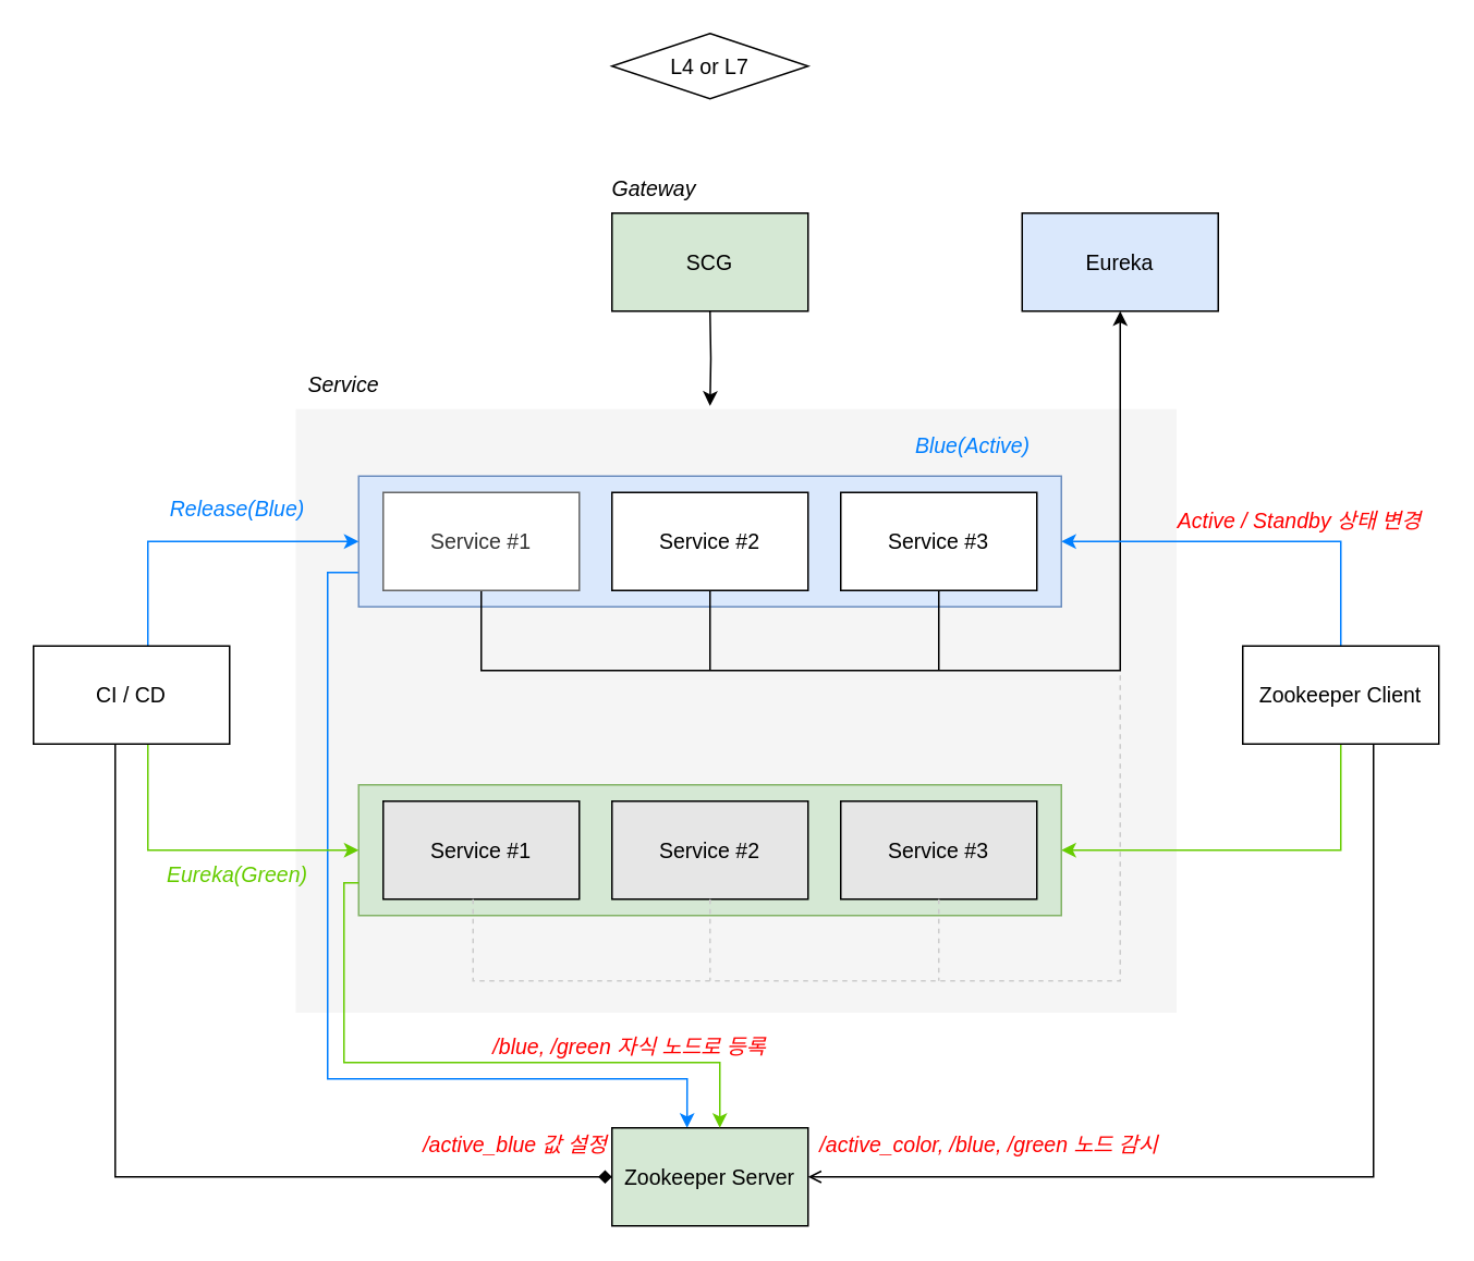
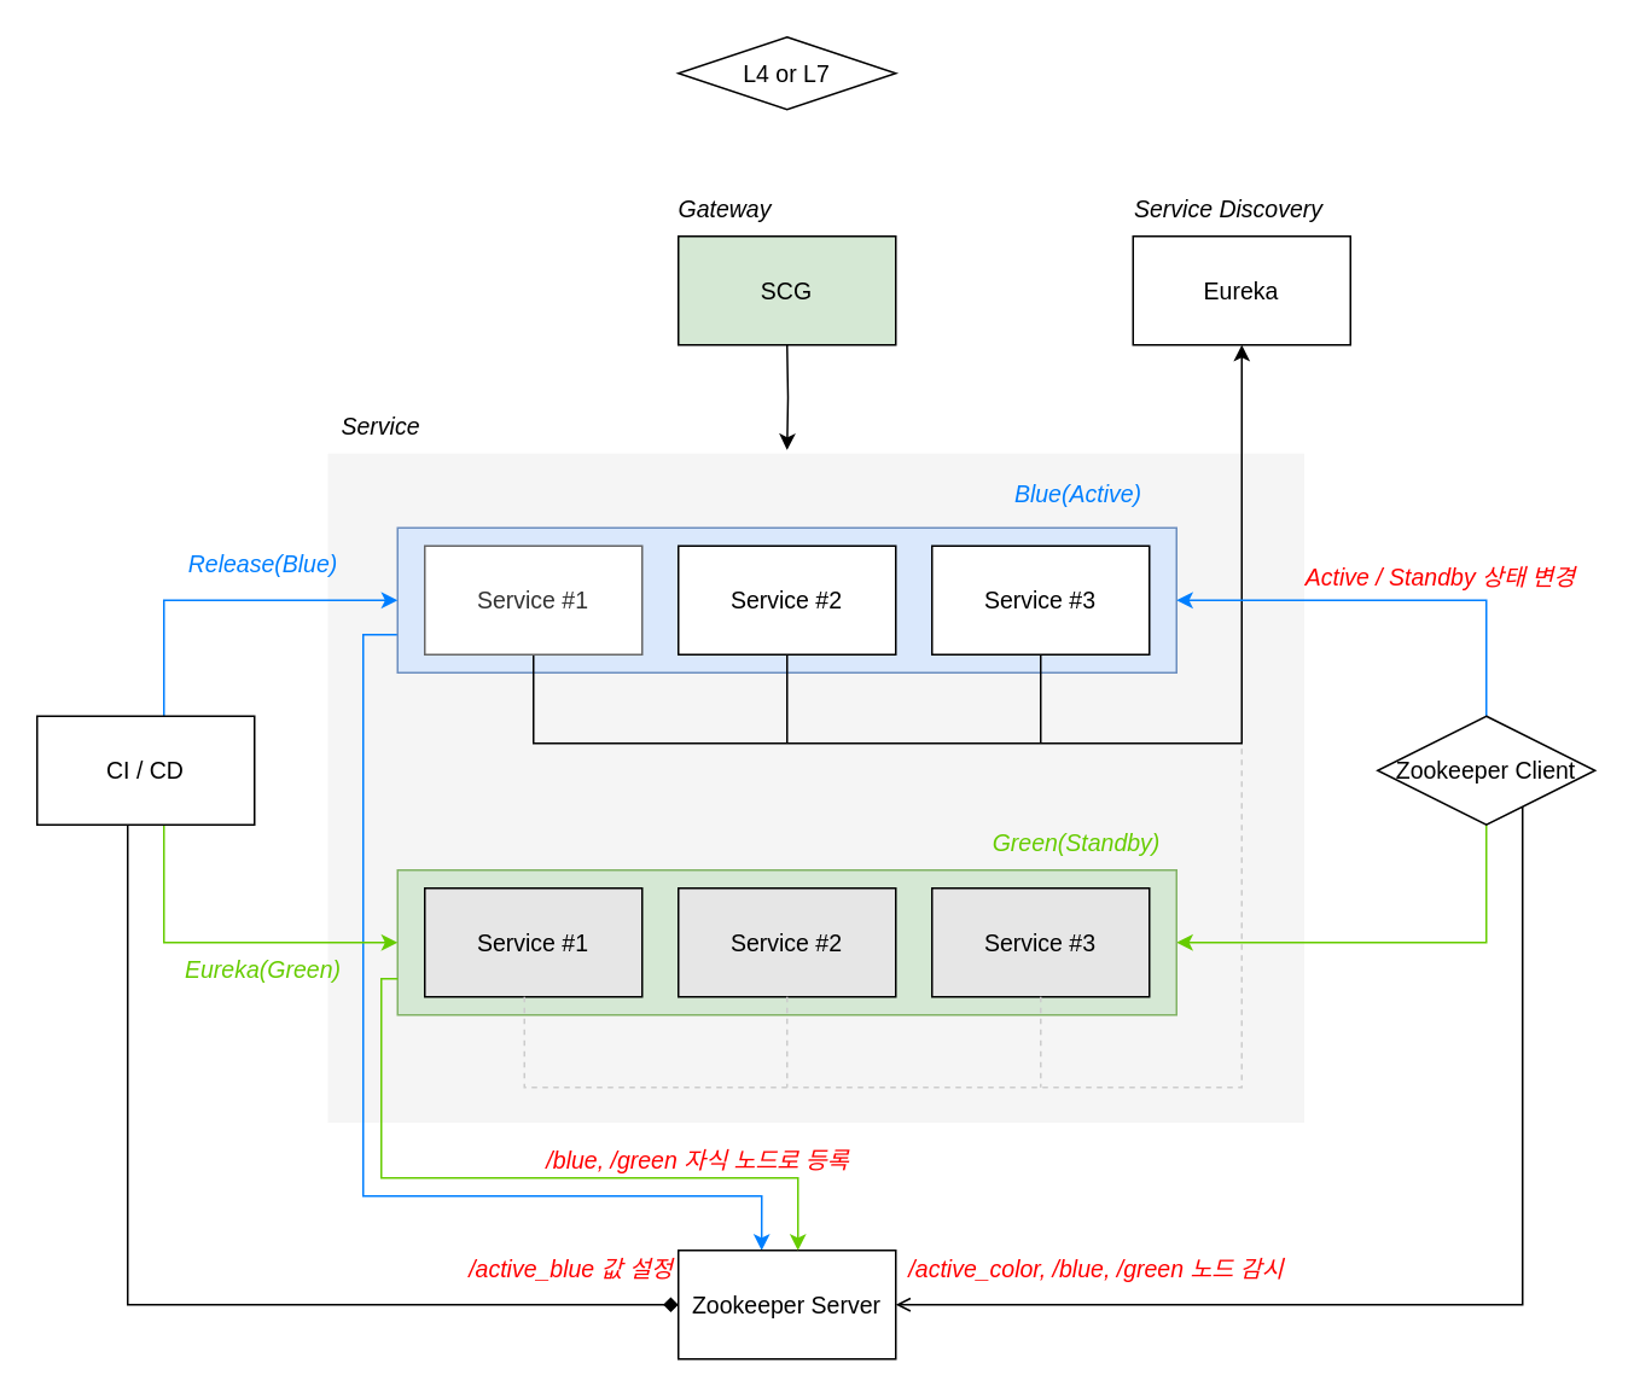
  <mxCell id="0" />
  <mxCell id="1" parent="0" />
  <mxCell id="2" value="" style="rounded=0;whiteSpace=wrap;html=1;fillColor=#f5f5f5;fontColor=#333333;strokeColor=#FFFFFF;fontStyle=0;fontSize=13;" parent="1" vertex="1"><mxGeometry x="180" y="249.5" width="540" height="370.5" as="geometry" /></mxCell>
+ <mxCell id="3" value="Green(Standby)" style="text;html=1;strokeColor=none;fillColor=none;align=center;verticalAlign=middle;whiteSpace=wrap;rounded=0;fontStyle=2;fontColor=#66CC00;fontSize=13;" parent="1" vertex="1"><mxGeometry x="539" y="450" width="110" height="30" as="geometry" /></mxCell>
  <mxCell id="4" value="" style="edgeStyle=orthogonalEdgeStyle;rounded=0;orthogonalLoop=1;jettySize=auto;html=1;fontSize=13;startArrow=none;startFill=0;endArrow=classic;endFill=1;strokeColor=#007FFF;entryX=0.383;entryY=0;entryDx=0;entryDy=0;entryPerimeter=0;fontStyle=0" parent="1" source="5" target="41" edge="1"><mxGeometry relative="1" as="geometry"><Array as="points"><mxPoint x="200" y="350" /><mxPoint x="200" y="660" /><mxPoint x="420" y="660" /></Array></mxGeometry></mxCell>
  <mxCell id="5" value="" style="rounded=0;whiteSpace=wrap;html=1;fillColor=#dae8fc;strokeColor=#6c8ebf;fontStyle=0;fontSize=13;" parent="1" vertex="1"><mxGeometry x="219" y="291" width="430" height="80" as="geometry" /></mxCell>
  <mxCell id="6" value="" style="edgeStyle=orthogonalEdgeStyle;rounded=0;orthogonalLoop=1;jettySize=auto;html=1;startArrow=none;startFill=0;endArrow=classic;endFill=1;entryX=0.5;entryY=1;entryDx=0;entryDy=0;fontStyle=0;fontSize=13;" parent="1" source="7" target="33" edge="1"><mxGeometry relative="1" as="geometry"><Array as="points"><mxPoint x="294" y="410" /><mxPoint x="685" y="410" /></Array></mxGeometry></mxCell>
  <mxCell id="7" value="Service #1" style="rounded=0;whiteSpace=wrap;html=1;fillColor=#FFFFFF;fontColor=#333333;strokeColor=#666666;fontStyle=0;fontSize=13;" parent="1" vertex="1"><mxGeometry x="234" y="301" width="120" height="60" as="geometry" /></mxCell>
  <mxCell id="8" value="" style="edgeStyle=orthogonalEdgeStyle;rounded=0;orthogonalLoop=1;jettySize=auto;html=1;startArrow=classic;startFill=1;endArrow=none;endFill=0;fontStyle=0;fontSize=13;" parent="1" target="30" edge="1"><mxGeometry relative="1" as="geometry"><mxPoint x="434" y="248" as="sourcePoint" /></mxGeometry></mxCell>
  <mxCell id="9" value="" style="edgeStyle=orthogonalEdgeStyle;rounded=0;orthogonalLoop=1;jettySize=auto;html=1;startArrow=none;startFill=0;endArrow=none;endFill=0;fontStyle=0;fontSize=13;" parent="1" source="10" edge="1"><mxGeometry relative="1" as="geometry"><mxPoint x="434" y="410" as="targetPoint" /></mxGeometry></mxCell>
  <mxCell id="10" value="Service #2" style="rounded=0;whiteSpace=wrap;html=1;fontStyle=0;fontSize=13;" parent="1" vertex="1"><mxGeometry x="374" y="301" width="120" height="60" as="geometry" /></mxCell>
  <mxCell id="11" value="" style="edgeStyle=orthogonalEdgeStyle;rounded=0;orthogonalLoop=1;jettySize=auto;html=1;startArrow=none;startFill=0;endArrow=none;endFill=0;fontStyle=0;fontSize=13;" parent="1" source="12" edge="1"><mxGeometry relative="1" as="geometry"><mxPoint x="574" y="410" as="targetPoint" /></mxGeometry></mxCell>
  <mxCell id="12" value="Service #3" style="rounded=0;whiteSpace=wrap;html=1;fontStyle=0;fontSize=13;" parent="1" vertex="1"><mxGeometry x="514" y="301" width="120" height="60" as="geometry" /></mxCell>
  <mxCell id="13" value="" style="edgeStyle=orthogonalEdgeStyle;rounded=0;orthogonalLoop=1;jettySize=auto;html=1;dashed=1;startArrow=none;startFill=0;endArrow=none;endFill=0;dashPattern=1 2;strokeColor=#666666;fontStyle=0;fontSize=13;" parent="1" source="23" edge="1"><mxGeometry relative="1" as="geometry"><mxPoint x="434" y="501" as="targetPoint" /><Array as="points"><mxPoint x="434" y="501" /></Array></mxGeometry></mxCell>
  <mxCell id="14" value="" style="edgeStyle=orthogonalEdgeStyle;rounded=0;orthogonalLoop=1;jettySize=auto;html=1;dashed=1;startArrow=none;startFill=0;endArrow=none;endFill=0;dashPattern=1 2;strokeColor=#666666;fontStyle=0;fontSize=13;" parent="1" source="24" edge="1"><mxGeometry relative="1" as="geometry"><mxPoint x="574" y="501" as="targetPoint" /><Array as="points"><mxPoint x="574" y="491" /><mxPoint x="574" y="491" /></Array></mxGeometry></mxCell>
  <mxCell id="15" value="Blue(Active)" style="text;html=1;strokeColor=none;fillColor=none;align=center;verticalAlign=middle;whiteSpace=wrap;rounded=0;fontStyle=2;fontColor=#007FFF;fontSize=13;" parent="1" vertex="1"><mxGeometry x="540" y="252" width="110" height="39" as="geometry" /></mxCell>
  <mxCell id="16" value="" style="edgeStyle=orthogonalEdgeStyle;rounded=0;orthogonalLoop=1;jettySize=auto;html=1;fontSize=13;startArrow=none;startFill=0;endArrow=classic;endFill=1;strokeColor=#66CC00;entryX=1;entryY=0.5;entryDx=0;entryDy=0;fontStyle=0" parent="1" source="19" target="21" edge="1"><mxGeometry relative="1" as="geometry"><Array as="points"><mxPoint x="820" y="520" /></Array></mxGeometry></mxCell>
  <mxCell id="17" value="" style="edgeStyle=orthogonalEdgeStyle;rounded=0;orthogonalLoop=1;jettySize=auto;html=1;fontSize=13;startArrow=none;startFill=0;endArrow=classic;endFill=1;strokeColor=#007FFF;entryX=1;entryY=0.5;entryDx=0;entryDy=0;fontStyle=0" parent="1" source="19" target="5" edge="1"><mxGeometry relative="1" as="geometry"><Array as="points"><mxPoint x="820" y="331" /></Array></mxGeometry></mxCell>
  <mxCell id="18" value="" style="edgeStyle=orthogonalEdgeStyle;rounded=0;orthogonalLoop=1;jettySize=auto;html=1;fontSize=13;startArrow=none;startFill=0;endArrow=open;endFill=1;strokeColor=#000000;entryX=1;entryY=0.5;entryDx=0;entryDy=0;fontStyle=0;" parent="1" source="19" target="41" edge="1"><mxGeometry relative="1" as="geometry"><mxPoint x="990" y="425" as="targetPoint" /><Array as="points"><mxPoint x="840" y="720" /></Array></mxGeometry></mxCell>
- <mxCell id="19" value="Zookeeper Client" style="rounded=0;whiteSpace=wrap;html=1;fontColor=#000000;fontStyle=0;fontSize=13;" parent="1" vertex="1"><mxGeometry x="760" y="395" width="120" height="60" as="geometry" /></mxCell>
+ <mxCell id="19" value="Zookeeper Client" style="rhombus;whiteSpace=wrap;html=1;fontColor=#000000;fontStyle=0;fontSize=13;" parent="1" vertex="1"><mxGeometry x="760" y="395" width="120" height="60" as="geometry" /></mxCell>
  <mxCell id="20" value="" style="group;fontStyle=0;fontSize=13;" parent="1" vertex="1" connectable="0"><mxGeometry x="219" y="480" width="430" height="90" as="geometry" /></mxCell>
  <mxCell id="21" value="" style="rounded=0;whiteSpace=wrap;html=1;fillColor=#d5e8d4;strokeColor=#82b366;fontStyle=0;fontSize=13;" parent="20" vertex="1"><mxGeometry width="430" height="80" as="geometry" /></mxCell>
  <mxCell id="22" value="Service #1" style="rounded=0;whiteSpace=wrap;html=1;fontStyle=0;fontSize=13;fillColor=#E6E6E6;" parent="20" vertex="1"><mxGeometry x="15" y="10" width="120" height="60" as="geometry" /></mxCell>
  <mxCell id="23" value="Service #2" style="rounded=0;whiteSpace=wrap;html=1;fillColor=#E6E6E6;fontStyle=0;fontSize=13;" parent="20" vertex="1"><mxGeometry x="155" y="10" width="120" height="60" as="geometry" /></mxCell>
  <mxCell id="24" value="Service #3" style="rounded=0;whiteSpace=wrap;html=1;fillColor=#E6E6E6;fontStyle=0;fontSize=13;" parent="20" vertex="1"><mxGeometry x="295" y="10" width="120" height="60" as="geometry" /></mxCell>
  <mxCell id="25" value="" style="edgeStyle=orthogonalEdgeStyle;rounded=0;orthogonalLoop=1;jettySize=auto;html=1;startArrow=none;startFill=0;endArrow=classic;endFill=1;strokeColor=#007FFF;entryX=0;entryY=0.5;entryDx=0;entryDy=0;fontStyle=0;fontSize=13;" parent="1" source="28" target="5" edge="1"><mxGeometry relative="1" as="geometry"><mxPoint x="30" y="315" as="targetPoint" /><Array as="points"><mxPoint x="90" y="331" /></Array></mxGeometry></mxCell>
  <mxCell id="26" value="" style="edgeStyle=orthogonalEdgeStyle;rounded=0;orthogonalLoop=1;jettySize=auto;html=1;startArrow=none;startFill=0;endArrow=classic;endFill=1;strokeColor=#66CC00;entryX=0;entryY=0.5;entryDx=0;entryDy=0;fontStyle=0;fontSize=13;" parent="1" source="28" target="21" edge="1"><mxGeometry relative="1" as="geometry"><mxPoint x="30" y="535" as="targetPoint" /><Array as="points"><mxPoint x="90" y="520" /></Array></mxGeometry></mxCell>
  <mxCell id="27" value="" style="edgeStyle=orthogonalEdgeStyle;rounded=0;orthogonalLoop=1;jettySize=auto;html=1;fontSize=13;startArrow=none;startFill=0;endArrow=diamond;endFill=1;strokeColor=#000000;fontStyle=0;" parent="1" source="28" target="41" edge="1"><mxGeometry relative="1" as="geometry"><Array as="points"><mxPoint x="70" y="720" /></Array></mxGeometry></mxCell>
  <mxCell id="28" value="CI / CD" style="rounded=0;whiteSpace=wrap;html=1;fontStyle=0;fontSize=13;" parent="1" vertex="1"><mxGeometry x="20" y="395" width="120" height="60" as="geometry" /></mxCell>
  <mxCell id="29" value="Active / Standby 상태 변경" style="text;html=1;align=center;verticalAlign=middle;whiteSpace=wrap;rounded=0;fontStyle=2;fontColor=#FF0000;fontSize=13;" parent="1" vertex="1"><mxGeometry x="710" y="298" width="170" height="40" as="geometry" /></mxCell>
  <mxCell id="30" value="SCG" style="rounded=0;whiteSpace=wrap;html=1;fontStyle=0;fontSize=13;fillColor=#d5e8d4;" parent="1" vertex="1"><mxGeometry x="374" y="130" width="120" height="60" as="geometry" /></mxCell>
  <mxCell id="31" value="L4 or L7" style="rhombus;whiteSpace=wrap;html=1;fontStyle=0;fontSize=13;" parent="1" vertex="1"><mxGeometry x="374" y="20" width="120" height="40" as="geometry" /></mxCell>
  <mxCell id="32" value="Gateway" style="text;html=1;strokeColor=none;fillColor=none;align=center;verticalAlign=middle;whiteSpace=wrap;rounded=0;fontStyle=2;fontSize=13;" parent="1" vertex="1"><mxGeometry x="370" y="100" width="60" height="30" as="geometry" /></mxCell>
- <mxCell id="33" value="Eureka" style="rounded=0;whiteSpace=wrap;html=1;fontStyle=0;fontSize=13;fillColor=#dae8fc;" parent="1" vertex="1"><mxGeometry x="625" y="130" width="120" height="60" as="geometry" /></mxCell>
+ <mxCell id="33" value="Eureka" style="rounded=0;whiteSpace=wrap;html=1;fontStyle=0;fontSize=13;" parent="1" vertex="1"><mxGeometry x="625" y="130" width="120" height="60" as="geometry" /></mxCell>
+ <mxCell id="34" value="Service Discovery" style="text;html=1;strokeColor=none;fillColor=none;align=center;verticalAlign=middle;whiteSpace=wrap;rounded=0;fontStyle=2;fontSize=13;" parent="1" vertex="1"><mxGeometry x="620" y="100" width="116" height="30" as="geometry" /></mxCell>
  <mxCell id="35" value="Service" style="text;html=1;strokeColor=none;fillColor=none;align=center;verticalAlign=middle;whiteSpace=wrap;rounded=0;fontStyle=2;fontSize=13;" parent="1" vertex="1"><mxGeometry x="180" y="219.5" width="60" height="30" as="geometry" /></mxCell>
  <mxCell id="36" value="" style="edgeStyle=orthogonalEdgeStyle;rounded=0;orthogonalLoop=1;jettySize=auto;html=1;startArrow=none;startFill=0;endArrow=none;endFill=0;dashed=1;strokeColor=#CCCCCC;fontStyle=0;fontSize=13;" parent="1" edge="1"><mxGeometry relative="1" as="geometry"><mxPoint x="289" y="550" as="sourcePoint" /><mxPoint x="685" y="410" as="targetPoint" /><Array as="points"><mxPoint x="289" y="600" /><mxPoint x="685" y="600" /></Array></mxGeometry></mxCell>
  <mxCell id="37" value="" style="edgeStyle=orthogonalEdgeStyle;rounded=0;orthogonalLoop=1;jettySize=auto;html=1;dashed=1;startArrow=none;startFill=0;endArrow=none;endFill=0;strokeColor=#CCCCCC;fontStyle=0;fontSize=13;" parent="1" source="23" edge="1"><mxGeometry relative="1" as="geometry"><mxPoint x="434" y="600" as="targetPoint" /></mxGeometry></mxCell>
  <mxCell id="38" value="" style="edgeStyle=orthogonalEdgeStyle;rounded=0;orthogonalLoop=1;jettySize=auto;html=1;dashed=1;startArrow=none;startFill=0;endArrow=none;endFill=0;strokeColor=#CCCCCC;fontStyle=0;fontSize=13;" parent="1" source="24" edge="1"><mxGeometry relative="1" as="geometry"><mxPoint x="574" y="600" as="targetPoint" /></mxGeometry></mxCell>
  <mxCell id="39" value="Release(Blue)" style="text;html=1;strokeColor=none;fillColor=none;align=center;verticalAlign=middle;whiteSpace=wrap;rounded=0;fontStyle=2;fontColor=#007FFF;fontSize=13;" parent="1" vertex="1"><mxGeometry x="90" y="291" width="110" height="39" as="geometry" /></mxCell>
  <mxCell id="40" value="Eureka(Green)" style="text;html=1;strokeColor=none;fillColor=none;align=center;verticalAlign=middle;whiteSpace=wrap;rounded=0;fontStyle=2;fontColor=#66CC00;fontSize=13;" parent="1" vertex="1"><mxGeometry x="90" y="520" width="110" height="30" as="geometry" /></mxCell>
- <mxCell id="41" value="Zookeeper Server" style="rounded=0;whiteSpace=wrap;html=1;fontStyle=0;fontSize=13;fillColor=#d5e8d4;" parent="1" vertex="1"><mxGeometry x="374" y="690" width="120" height="60" as="geometry" /></mxCell>
+ <mxCell id="41" value="Zookeeper Server" style="rounded=0;whiteSpace=wrap;html=1;fontStyle=0;fontSize=13;" parent="1" vertex="1"><mxGeometry x="374" y="690" width="120" height="60" as="geometry" /></mxCell>
  <mxCell id="42" value="/active_blue 값 설정" style="text;html=1;align=center;verticalAlign=middle;whiteSpace=wrap;rounded=0;fontStyle=2;fontColor=#FF0000;fontSize=13;" parent="1" vertex="1"><mxGeometry x="230" y="680" width="170" height="40" as="geometry" /></mxCell>
  <mxCell id="43" value="/active_color, /blue, /green 노드 감시" style="text;html=1;align=center;verticalAlign=middle;whiteSpace=wrap;rounded=0;fontStyle=2;fontColor=#FF0000;fontSize=13;" parent="1" vertex="1"><mxGeometry x="500" y="680" width="210" height="40" as="geometry" /></mxCell>
  <mxCell id="44" value="" style="edgeStyle=orthogonalEdgeStyle;rounded=0;orthogonalLoop=1;jettySize=auto;html=1;fontSize=13;startArrow=none;startFill=0;endArrow=classic;endFill=1;strokeColor=#66CC00;fontStyle=0" parent="1" source="21" edge="1"><mxGeometry relative="1" as="geometry"><mxPoint x="440" y="690" as="targetPoint" /><Array as="points"><mxPoint x="210" y="540" /><mxPoint x="210" y="650" /><mxPoint x="440" y="650" /><mxPoint x="440" y="690" /></Array></mxGeometry></mxCell>
  <mxCell id="45" value="/blue, /green 자식 노드로 등록" style="text;html=1;align=center;verticalAlign=middle;whiteSpace=wrap;rounded=0;fontStyle=2;fontColor=#FF0000;fontSize=13;" parent="1" vertex="1"><mxGeometry x="300" y="620" width="170" height="40" as="geometry" /></mxCell>
